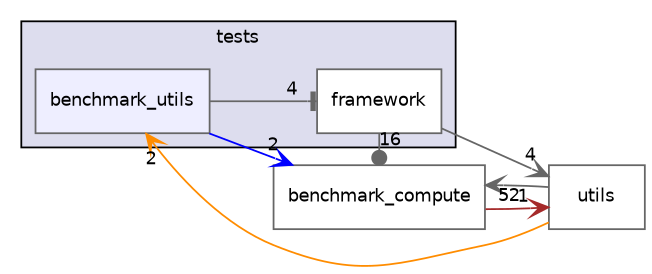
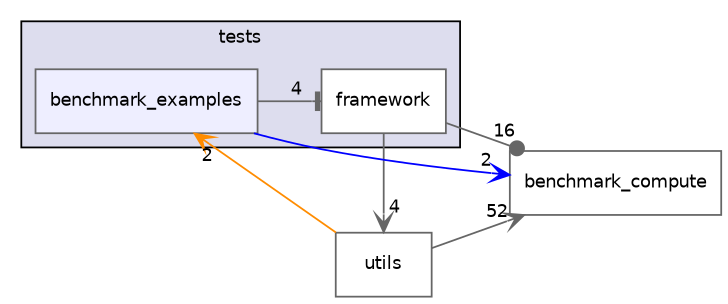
  digraph {
    compound=true
    fontname="DejaVu Sans"
    rankdir=LR
    node [color=gray40 fillcolor=white fontname="DejaVu Sans" fontsize=10 shape=box style=filled]
    edge [arrowhead=vee color=gray40 fontname="DejaVu Sans" headlabel=4 labeldistance=1.5 labelfontname=Helvetica labelfontsize=10]
    n1 [label=framework]
-   n2 [fillcolor="#eeeeff" label=benchmark_utils pencolor=black]
+   n2 [fillcolor="#eeeeff" label=benchmark_examples pencolor=black]
    n3 [label=benchmark_compute]
    n4 [label=utils]
    subgraph cluster_1 {
      bgcolor="#ddddee"
      fontsize=10
      label=tests
      pencolor=black
      n1
      n2
    }
    n1 -> n3 [arrowhead=dot headlabel=16]
    n1 -> n4
    n2 -> n1 [arrowhead=tee]
    n2 -> n3 [color=blue headlabel=2]
-   n3 -> n4 [color=brown headlabel=1]
    n4 -> n2 [color=darkorange headlabel=2]
    n4 -> n3 [headlabel=52]
  }
